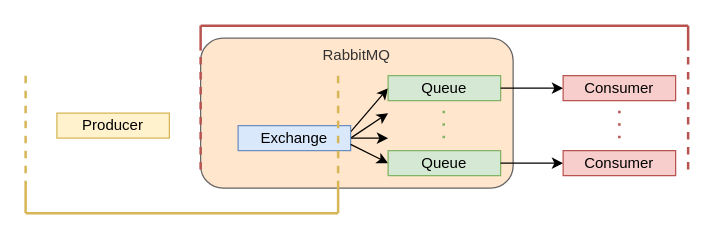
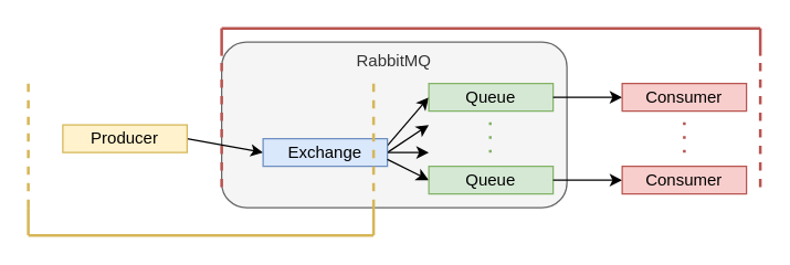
  <mxCell id="0" />
  <mxCell id="1" parent="0" />
- <mxCell id="2" value="RabbitMQ" style="rounded=1;whiteSpace=wrap;html=1;fillColor=#ffe6cc;strokeColor=#666666;fontColor=#333333;verticalAlign=top;" vertex="1" parent="1"><mxGeometry x="160" y="30" width="250" height="120" as="geometry" /></mxCell>
+ <mxCell id="2" value="RabbitMQ" style="rounded=1;whiteSpace=wrap;html=1;fillColor=#f5f5f5;strokeColor=#666666;fontColor=#333333;verticalAlign=top;" vertex="1" parent="1"><mxGeometry x="160" y="30" width="250" height="120" as="geometry" /></mxCell>
+ <mxCell id="3" style="edgeStyle=none;rounded=0;orthogonalLoop=1;jettySize=auto;html=1;exitX=1;exitY=0.5;exitDx=0;exitDy=0;entryX=0;entryY=0.5;entryDx=0;entryDy=0;startArrow=none;startFill=0;endArrow=classic;endFill=1;strokeWidth=1;" edge="1" parent="1" source="4" target="9"><mxGeometry relative="1" as="geometry" /></mxCell>
  <mxCell id="4" value="Producer" style="rounded=0;whiteSpace=wrap;html=1;fillColor=#fff2cc;strokeColor=#d6b656;" vertex="1" parent="1"><mxGeometry x="45" y="90" width="90" height="20" as="geometry" /></mxCell>
  <mxCell id="5" style="edgeStyle=none;rounded=0;orthogonalLoop=1;jettySize=auto;html=1;exitX=0;exitY=0.5;exitDx=0;exitDy=0;entryX=1;entryY=0.25;entryDx=0;entryDy=0;startArrow=classic;startFill=1;endArrow=none;endFill=0;" edge="1" parent="1" source="6" target="9"><mxGeometry relative="1" as="geometry" /></mxCell>
  <mxCell id="6" value="Queue" style="rounded=0;whiteSpace=wrap;html=1;fillColor=#d5e8d4;strokeColor=#82b366;" vertex="1" parent="1"><mxGeometry x="310" y="60" width="90" height="20" as="geometry" /></mxCell>
  <mxCell id="7" style="edgeStyle=none;rounded=0;orthogonalLoop=1;jettySize=auto;html=1;exitX=1;exitY=0.5;exitDx=0;exitDy=0;startArrow=none;startFill=0;endArrow=classic;endFill=1;" edge="1" parent="1" source="9"><mxGeometry relative="1" as="geometry"><mxPoint x="310" y="90" as="targetPoint" /></mxGeometry></mxCell>
  <mxCell id="8" style="edgeStyle=none;rounded=0;orthogonalLoop=1;jettySize=auto;html=1;exitX=1;exitY=0.5;exitDx=0;exitDy=0;startArrow=none;startFill=0;endArrow=classic;endFill=1;" edge="1" parent="1" source="9"><mxGeometry relative="1" as="geometry"><mxPoint x="310" y="110" as="targetPoint" /></mxGeometry></mxCell>
  <mxCell id="9" value="Exchange" style="rounded=0;whiteSpace=wrap;html=1;fillColor=#dae8fc;strokeColor=#6c8ebf;" vertex="1" parent="1"><mxGeometry x="190" y="100" width="90" height="20" as="geometry" /></mxCell>
  <mxCell id="10" style="rounded=0;orthogonalLoop=1;jettySize=auto;html=1;exitX=0;exitY=0.5;exitDx=0;exitDy=0;entryX=1;entryY=0.75;entryDx=0;entryDy=0;startArrow=classic;startFill=1;endArrow=none;endFill=0;" edge="1" parent="1" source="11" target="9"><mxGeometry relative="1" as="geometry" /></mxCell>
  <mxCell id="11" value="Queue" style="rounded=0;whiteSpace=wrap;html=1;fillColor=#d5e8d4;strokeColor=#82b366;" vertex="1" parent="1"><mxGeometry x="310" y="120" width="90" height="20" as="geometry" /></mxCell>
  <mxCell id="12" value="" style="endArrow=none;dashed=1;html=1;dashPattern=1 4;strokeWidth=2;fillColor=#d5e8d4;strokeColor=#82b366;" edge="1" parent="1"><mxGeometry width="50" height="50" relative="1" as="geometry"><mxPoint x="354.5" y="110" as="sourcePoint" /><mxPoint x="354.5" y="80" as="targetPoint" /></mxGeometry></mxCell>
  <mxCell id="13" style="edgeStyle=none;rounded=0;orthogonalLoop=1;jettySize=auto;html=1;exitX=0;exitY=0.5;exitDx=0;exitDy=0;entryX=1;entryY=0.5;entryDx=0;entryDy=0;startArrow=classic;startFill=1;endArrow=none;endFill=0;strokeWidth=1;" edge="1" parent="1" source="14" target="6"><mxGeometry relative="1" as="geometry" /></mxCell>
  <mxCell id="14" value="Consumer" style="rounded=0;whiteSpace=wrap;html=1;fillColor=#f8cecc;strokeColor=#b85450;" vertex="1" parent="1"><mxGeometry x="450" y="60" width="90" height="20" as="geometry" /></mxCell>
  <mxCell id="15" style="edgeStyle=none;rounded=0;orthogonalLoop=1;jettySize=auto;html=1;exitX=0;exitY=0.5;exitDx=0;exitDy=0;entryX=1;entryY=0.5;entryDx=0;entryDy=0;startArrow=classic;startFill=1;endArrow=none;endFill=0;strokeWidth=1;" edge="1" parent="1" source="16" target="11"><mxGeometry relative="1" as="geometry" /></mxCell>
  <mxCell id="16" value="Consumer" style="rounded=0;whiteSpace=wrap;html=1;fillColor=#f8cecc;strokeColor=#b85450;" vertex="1" parent="1"><mxGeometry x="450" y="120" width="90" height="20" as="geometry" /></mxCell>
  <mxCell id="17" value="" style="endArrow=none;dashed=1;html=1;dashPattern=1 4;strokeWidth=2;fillColor=#f8cecc;strokeColor=#b85450;" edge="1" parent="1"><mxGeometry width="50" height="50" relative="1" as="geometry"><mxPoint x="495" y="110" as="sourcePoint" /><mxPoint x="495" y="80" as="targetPoint" /></mxGeometry></mxCell>
  <mxCell id="18" value="" style="endArrow=none;html=1;strokeWidth=2;fillColor=#fff2cc;strokeColor=#d6b656;" edge="1" parent="1"><mxGeometry width="50" height="50" relative="1" as="geometry"><mxPoint x="20" y="170" as="sourcePoint" /><mxPoint x="20" y="150" as="targetPoint" /></mxGeometry></mxCell>
  <mxCell id="19" value="" style="endArrow=none;html=1;strokeWidth=2;fillColor=#fff2cc;strokeColor=#d6b656;" edge="1" parent="1"><mxGeometry width="50" height="50" relative="1" as="geometry"><mxPoint x="20" y="170" as="sourcePoint" /><mxPoint x="270" y="170" as="targetPoint" /></mxGeometry></mxCell>
  <mxCell id="20" value="" style="endArrow=none;html=1;strokeWidth=2;fillColor=#fff2cc;strokeColor=#d6b656;" edge="1" parent="1"><mxGeometry width="50" height="50" relative="1" as="geometry"><mxPoint x="270" y="170" as="sourcePoint" /><mxPoint x="270" y="150" as="targetPoint" /></mxGeometry></mxCell>
  <mxCell id="21" value="" style="endArrow=none;html=1;strokeWidth=2;fillColor=#fff2cc;strokeColor=#d6b656;dashed=1;" edge="1" parent="1"><mxGeometry width="50" height="50" relative="1" as="geometry"><mxPoint x="270" y="150" as="sourcePoint" /><mxPoint x="270" y="55" as="targetPoint" /></mxGeometry></mxCell>
  <mxCell id="22" value="" style="endArrow=none;html=1;strokeWidth=2;fillColor=#fff2cc;strokeColor=#d6b656;dashed=1;" edge="1" parent="1"><mxGeometry width="50" height="50" relative="1" as="geometry"><mxPoint x="20" y="150" as="sourcePoint" /><mxPoint x="20" y="55" as="targetPoint" /></mxGeometry></mxCell>
  <mxCell id="23" value="" style="group" vertex="1" connectable="0" parent="1"><mxGeometry x="160" y="20" width="390" height="115" as="geometry" /></mxCell>
  <mxCell id="24" value="" style="endArrow=none;html=1;strokeWidth=2;fillColor=#f8cecc;strokeColor=#b85450;" edge="1" parent="23"><mxGeometry width="50" height="50" relative="1" as="geometry"><mxPoint y="20" as="sourcePoint" /><mxPoint as="targetPoint" /></mxGeometry></mxCell>
  <mxCell id="25" value="" style="endArrow=none;html=1;strokeWidth=2;fillColor=#f8cecc;strokeColor=#b85450;" edge="1" parent="23"><mxGeometry width="50" height="50" relative="1" as="geometry"><mxPoint as="sourcePoint" /><mxPoint x="390" as="targetPoint" /></mxGeometry></mxCell>
  <mxCell id="26" value="" style="endArrow=none;html=1;strokeWidth=2;fillColor=#f8cecc;strokeColor=#b85450;" edge="1" parent="23"><mxGeometry width="50" height="50" relative="1" as="geometry"><mxPoint x="390" y="20" as="sourcePoint" /><mxPoint x="390" as="targetPoint" /></mxGeometry></mxCell>
  <mxCell id="27" value="" style="endArrow=none;html=1;strokeWidth=2;fillColor=#f8cecc;strokeColor=#b85450;dashed=1;" edge="1" parent="23"><mxGeometry width="50" height="50" relative="1" as="geometry"><mxPoint y="115" as="sourcePoint" /><mxPoint y="20" as="targetPoint" /></mxGeometry></mxCell>
  <mxCell id="28" value="" style="endArrow=none;html=1;strokeWidth=2;fillColor=#f8cecc;strokeColor=#b85450;dashed=1;" edge="1" parent="23"><mxGeometry width="50" height="50" relative="1" as="geometry"><mxPoint x="390" y="115" as="sourcePoint" /><mxPoint x="390" y="20" as="targetPoint" /></mxGeometry></mxCell>
